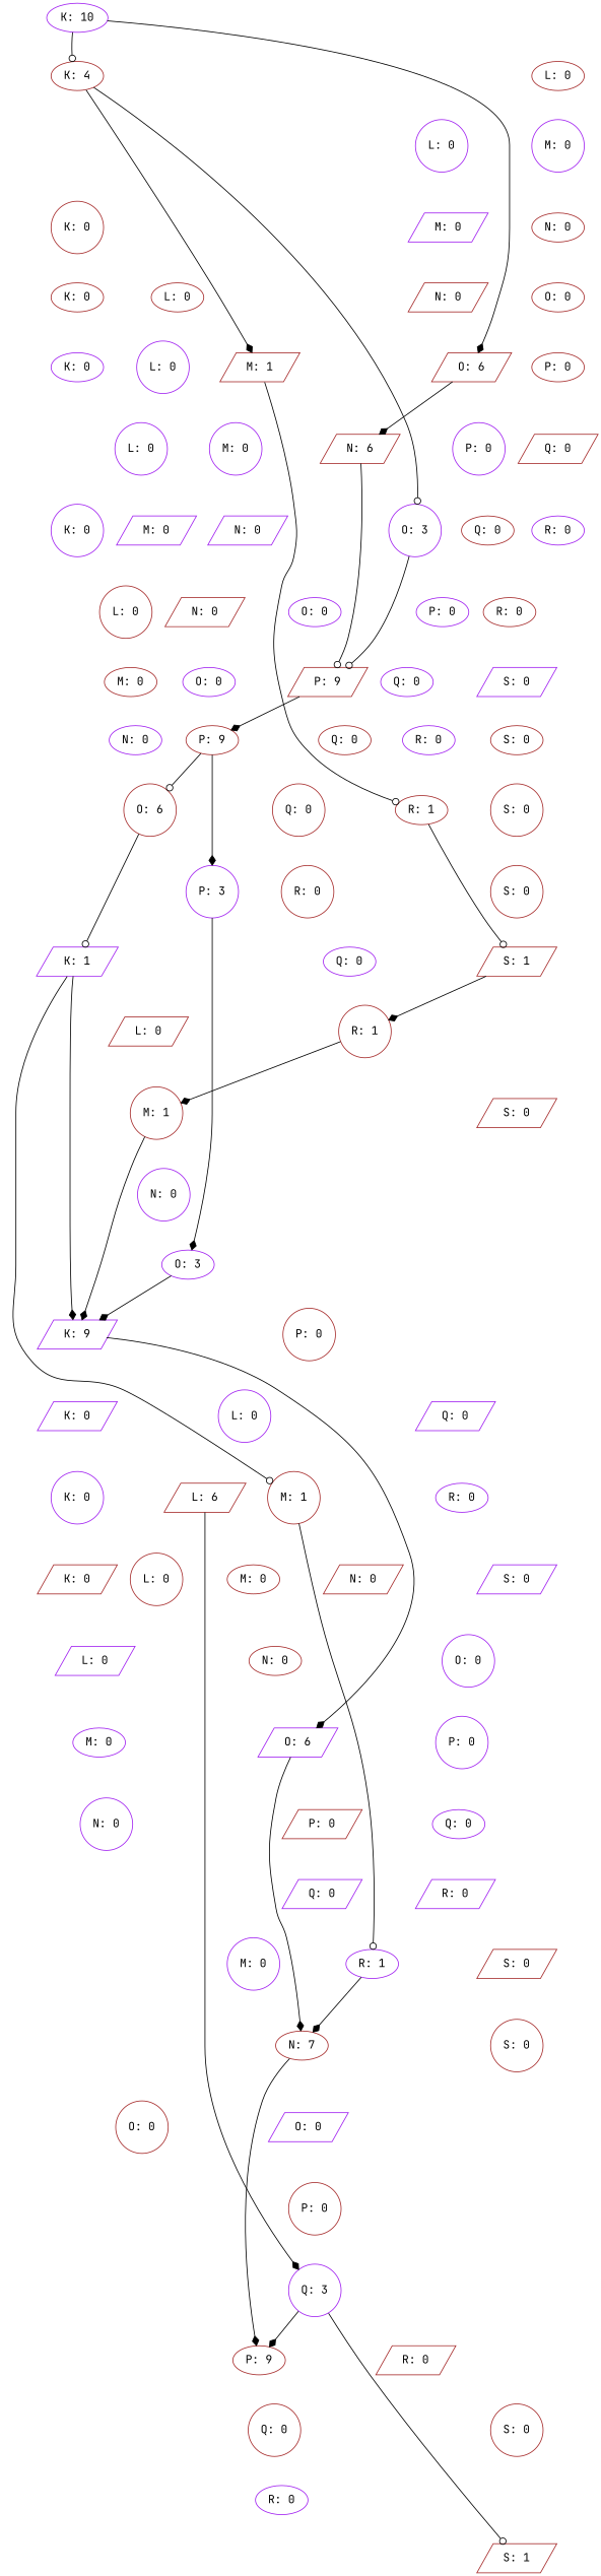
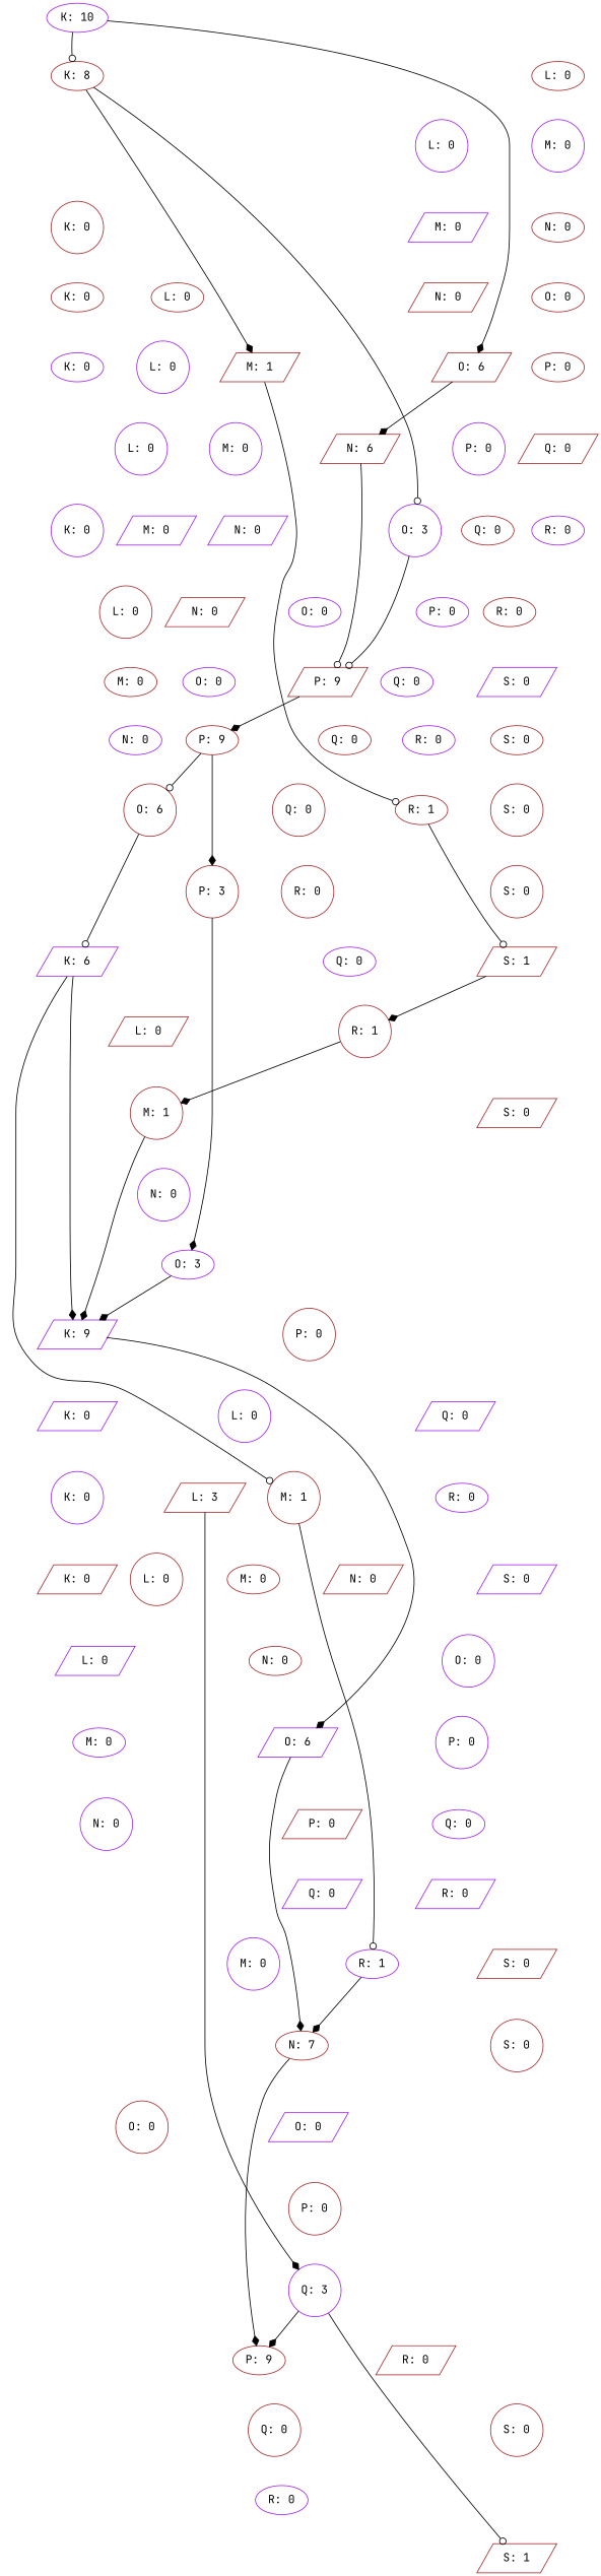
  digraph {
    fontname="JetBrains Mono"
    rank=same
    node [color=brown fontname="JetBrains Mono" shape=ellipse]
    edge [fontname="JetBrains Mono" style=invis]
    n1 [color=purple label="K: 10"]
    n2 [label="L: 0"]
-   n3 [label="K: 4"]
+   n3 [label="K: 8"]
    n4 [label="O: 6" shape=parallelogram]
    n5 [color=purple label="M: 0" shape=circle]
    n6 [color=purple label="L: 0" shape=circle]
    n7 [label="K: 0" shape=circle]
    n8 [label="M: 1" shape=parallelogram]
    n9 [color=purple label="O: 3" shape=circle]
    n10 [color=purple label="P: 0" shape=circle]
    n11 [label="N: 6" shape=parallelogram]
    n12 [label="N: 0"]
    n13 [label="O: 0"]
    n14 [label="P: 0"]
    n15 [label="Q: 0" shape=parallelogram]
    n16 [color=purple label="R: 0"]
    n17 [color=purple label="S: 0" shape=parallelogram]
    n18 [label="S: 0"]
    n19 [label="S: 0" shape=circle]
    n20 [color=purple label="M: 0" shape=parallelogram]
    n21 [label="L: 0"]
    n22 [label="K: 0"]
    n23 [label="R: 1"]
    n24 [label="P: 9" shape=parallelogram]
    n25 [color=purple label="P: 0"]
    n26 [label="N: 0" shape=parallelogram]
    n27 [label="Q: 0"]
    n28 [label="R: 0"]
    n29 [label="S: 0" shape=circle]
    n30 [color=purple label="L: 0" shape=circle]
    n31 [color=purple label="K: 0"]
    n32 [label="S: 1" shape=parallelogram]
    n33 [label="Q: 0"]
    n34 [label="P: 9"]
    n35 [color=purple label="Q: 0"]
    n36 [color=purple label="R: 0"]
    n37 [color=purple label="M: 0" shape=circle]
    n38 [color=purple label="L: 0" shape=circle]
    n39 [color=purple label="K: 0" shape=circle]
    n40 [color=purple label="N: 0" shape=parallelogram]
    n41 [color=purple label="O: 0"]
    n42 [label="Q: 0" shape=circle]
    n43 [label="O: 6" shape=circle]
-   n44 [color=purple label="P: 3" shape=circle]
+   n44 [label="P: 3" shape=circle]
    n45 [label="R: 1" shape=circle]
    n46 [label="S: 0" shape=parallelogram]
    n47 [color=purple label="M: 0" shape=parallelogram]
    n48 [label="L: 0" shape=circle]
-   n49 [color=purple label="K: 1" shape=parallelogram]
+   n49 [color=purple label="K: 6" shape=parallelogram]
    n50 [label="N: 0" shape=parallelogram]
    n51 [color=purple label="O: 0"]
    n52 [label="R: 0" shape=circle]
    n53 [color=purple label="Q: 0"]
    n54 [color=purple label="O: 3"]
    n55 [label="M: 1" shape=circle]
    n56 [color=purple label="S: 0" shape=parallelogram]
    n57 [label="M: 0"]
    n58 [label="L: 0" shape=parallelogram]
    n59 [color=purple label="K: 9" shape=parallelogram]
    n60 [label="M: 1" shape=circle]
    n61 [color=purple label="N: 0"]
    n62 [label="P: 0" shape=circle]
    n63 [color=purple label="N: 0" shape=circle]
    n64 [label="S: 0" shape=parallelogram]
    n65 [color=purple label="L: 0" shape=circle]
    n66 [color=purple label="K: 0" shape=parallelogram]
    n67 [color=purple label="O: 6" shape=parallelogram]
    n68 [label="N: 0" shape=parallelogram]
    n69 [color=purple label="R: 1"]
    n70 [color=purple label="Q: 0" shape=parallelogram]
    n71 [color=purple label="R: 0"]
    n72 [label="S: 0" shape=circle]
-   n73 [label="L: 6" shape=parallelogram]
+   n73 [label="L: 3" shape=parallelogram]
    n74 [color=purple label="K: 0" shape=circle]
    n75 [label="M: 0"]
    n76 [color=purple label="Q: 3" shape=circle]
    n77 [label="P: 0" shape=parallelogram]
    n78 [label="N: 7"]
    n79 [color=purple label="O: 0" shape=circle]
    n80 [color=purple label="P: 0" shape=circle]
    n81 [color=purple label="Q: 0"]
    n82 [color=purple label="R: 0" shape=parallelogram]
    n83 [label="S: 0" shape=circle]
    n84 [label="L: 0" shape=circle]
    n85 [label="K: 0" shape=parallelogram]
    n86 [label="N: 0"]
    n87 [label="P: 9"]
    n88 [label="R: 0" shape=parallelogram]
    n89 [label="S: 1" shape=parallelogram]
    n90 [color=purple label="Q: 0" shape=parallelogram]
    n91 [color=purple label="O: 0" shape=parallelogram]
    n92 [color=purple label="M: 0" shape=circle]
    n93 [color=purple label="L: 0" shape=parallelogram]
    n94 [label="P: 0" shape=circle]
    n95 [label="Q: 0" shape=circle]
    n96 [color=purple label="M: 0"]
    n97 [color=purple label="N: 0" shape=circle]
    n98 [label="O: 0" shape=circle]
    n99 [color=purple label="R: 0"]
    n1 -> n2
    n1 -> n3 [arrowhead=odot style=""]
    n1 -> n3 [weight=1000]
    n1 -> n4 [arrowhead=diamond style=""]
    n2 -> n5
    n3 -> n6
    n3 -> n7 [weight=1000]
    n3 -> n8 [arrowhead=diamond style=""]
    n3 -> n9 [arrowhead=odot style=""]
    n4 -> n10
    n4 -> n11 [arrowhead=diamond style=""]
    n5 -> n12
    n6 -> n20
    n7 -> n21
    n7 -> n22 [weight=1000]
    n8 -> n11
    n8 -> n23 [arrowhead=odot style=""]
    n9 -> n24 [arrowhead=odot style=""]
    n9 -> n25
    n10 -> n27
    n11 -> n9
    n11 -> n24 [arrowhead=odot style=""]
    n12 -> n13
    n13 -> n14
    n14 -> n15
    n15 -> n16
    n16 -> n17
    n17 -> n18 [weight=1000]
    n18 -> n19 [weight=1000]
    n19 -> n29 [weight=1000]
    n20 -> n26
    n21 -> n8
    n22 -> n30
    n22 -> n31 [weight=1000]
    n23 -> n29
    n23 -> n32 [arrowhead=odot style=""]
    n24 -> n33
    n24 -> n34 [arrowhead=diamond style=""]
    n25 -> n35
    n26 -> n4
    n27 -> n28
    n28 -> n18
    n29 -> n32 [weight=1000]
    n30 -> n37
    n31 -> n38
    n31 -> n39 [weight=1000]
    n32 -> n45 [arrowhead=diamond style=""]
    n32 -> n46 [weight=1000]
    n33 -> n23
    n34 -> n42
    n34 -> n43 [arrowhead=odot style=""]
    n34 -> n44 [arrowhead=diamond style=""]
    n35 -> n36
    n36 -> n19
    n37 -> n40
    n38 -> n47
    n39 -> n48
    n39 -> n49 [weight=1000]
    n40 -> n41
    n41 -> n24
    n42 -> n52
    n43 -> n44
    n43 -> n49 [arrowhead=odot style=""]
    n44 -> n53
    n44 -> n54 [arrowhead=diamond style=""]
    n45 -> n46
    n45 -> n55 [arrowhead=diamond style=""]
    n46 -> n56 [weight=1000]
    n47 -> n50
    n48 -> n57
    n49 -> n58
    n49 -> n59 [arrowhead=diamond style=""]
    n49 -> n59 [weight=1000]
    n49 -> n60 [arrowhead=odot style=""]
    n50 -> n51
    n51 -> n34
    n52 -> n32
    n53 -> n45
    n54 -> n59 [arrowhead=diamond style=""]
    n54 -> n62
    n55 -> n59 [arrowhead=diamond style=""]
    n55 -> n63
    n56 -> n64 [weight=1000]
    n57 -> n61
    n58 -> n55
    n59 -> n65
    n59 -> n66 [weight=1000]
    n59 -> n67 [arrowhead=diamond style=""]
    n60 -> n68
    n60 -> n69 [arrowhead=odot style=""]
    n61 -> n43
    n62 -> n70
    n63 -> n54
    n64 -> n72 [weight=1000]
    n65 -> n60
    n66 -> n73
    n66 -> n74 [weight=1000]
    n67 -> n77
    n67 -> n78 [arrowhead=diamond style=""]
    n68 -> n79
    n69 -> n72
    n69 -> n78 [arrowhead=diamond style=""]
    n70 -> n71
    n71 -> n56
    n72 -> n83 [weight=1000]
    n73 -> n75
    n73 -> n76 [arrowhead=diamond style=""]
    n74 -> n84
    n74 -> n85 [weight=1000]
    n75 -> n86
    n76 -> n87 [arrowhead=diamond style=""]
    n76 -> n88
    n76 -> n89 [arrowhead=odot style=""]
    n77 -> n90
    n78 -> n87 [arrowhead=diamond style=""]
    n78 -> n91
    n79 -> n80
    n80 -> n81
    n81 -> n82
    n82 -> n64
    n83 -> n89 [weight=1000]
    n84 -> n92
    n85 -> n93
    n86 -> n67
    n87 -> n95
    n88 -> n83
    n90 -> n69
    n91 -> n94
    n92 -> n78
    n93 -> n96
    n94 -> n76
    n95 -> n99
    n96 -> n97
    n97 -> n98
    n98 -> n87
    n99 -> n89
  }
